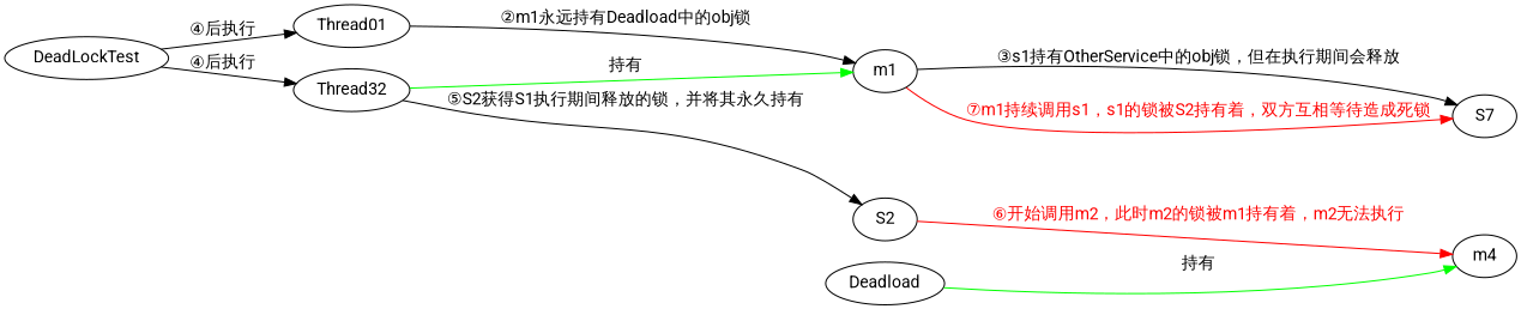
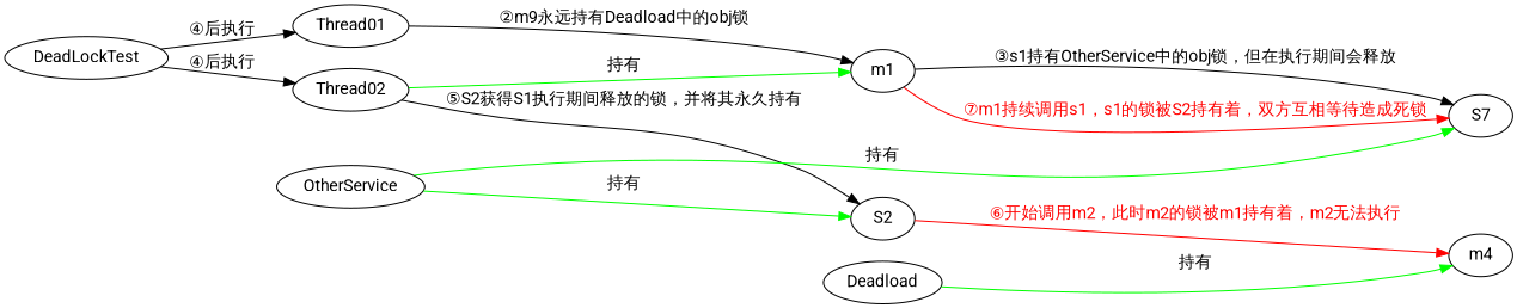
  digraph {
    fontname=Roboto
    rankdir=LR
    node [fontname=Roboto]
    edge [fontname=Roboto]
    DeadLockTest
    Thread01
-   Thread02 [label=Thread32]
+   Thread02
    m1
    S2
    n6 [label=S7]
    n7 [label=m4]
    Deadload
+   OtherService
    DeadLockTest -> Thread01 [label="④后执行"]
    DeadLockTest -> Thread02 [label="④后执行"]
-   Thread01 -> m1 [label="②m1永远持有Deadload中的obj锁"]
+   Thread01 -> m1 [label="②m9永远持有Deadload中的obj锁"]
    Thread02 -> m1 [color=green label="持有"]
    Thread02 -> S2 [label="⑤S2获得S1执行期间释放的锁，并将其永久持有"]
    m1 -> n6 [label="③s1持有OtherService中的obj锁，但在执行期间会释放"]
    m1 -> n6 [color=red fontcolor=red label="⑦m1持续调用s1，s1的锁被S2持有着，双方互相等待造成死锁"]
    S2 -> n7 [color=red fontcolor=red label="⑥开始调用m2，此时m2的锁被m1持有着，m2无法执行"]
    Deadload -> n7 [color=green label="持有"]
+   OtherService -> S2 [color=green label="持有"]
+   OtherService -> n6 [color=green label="持有"]
  }
